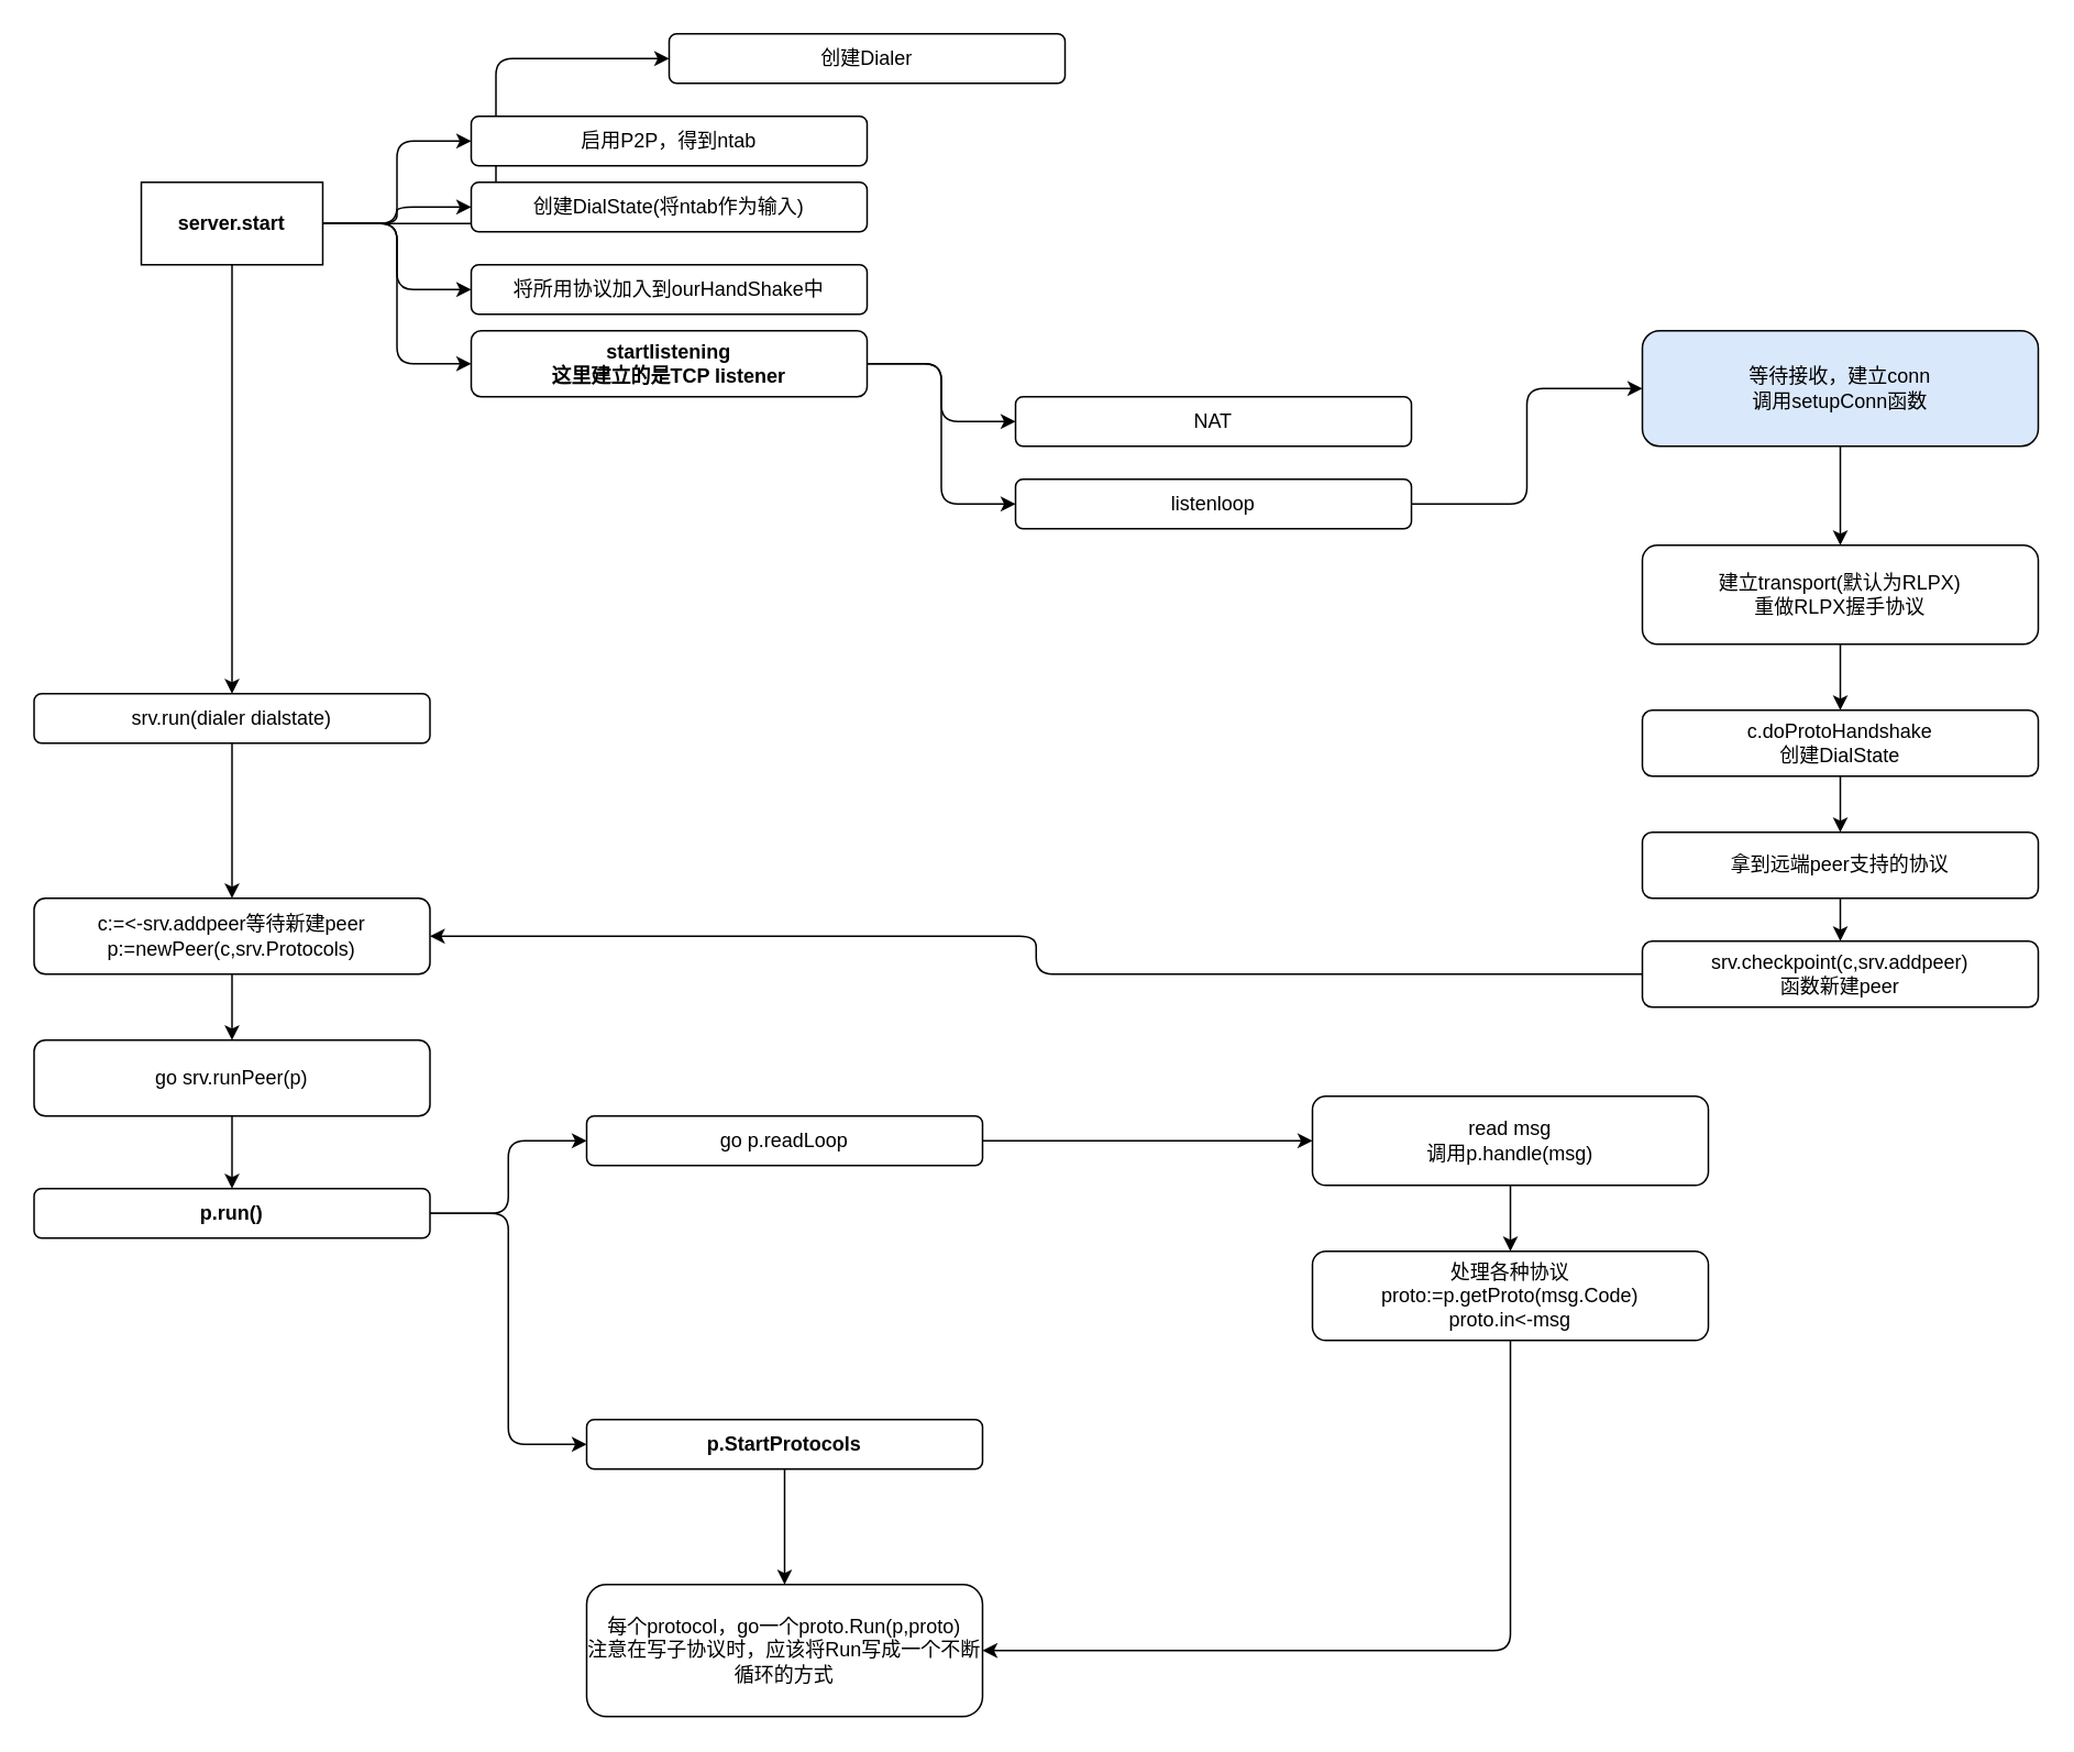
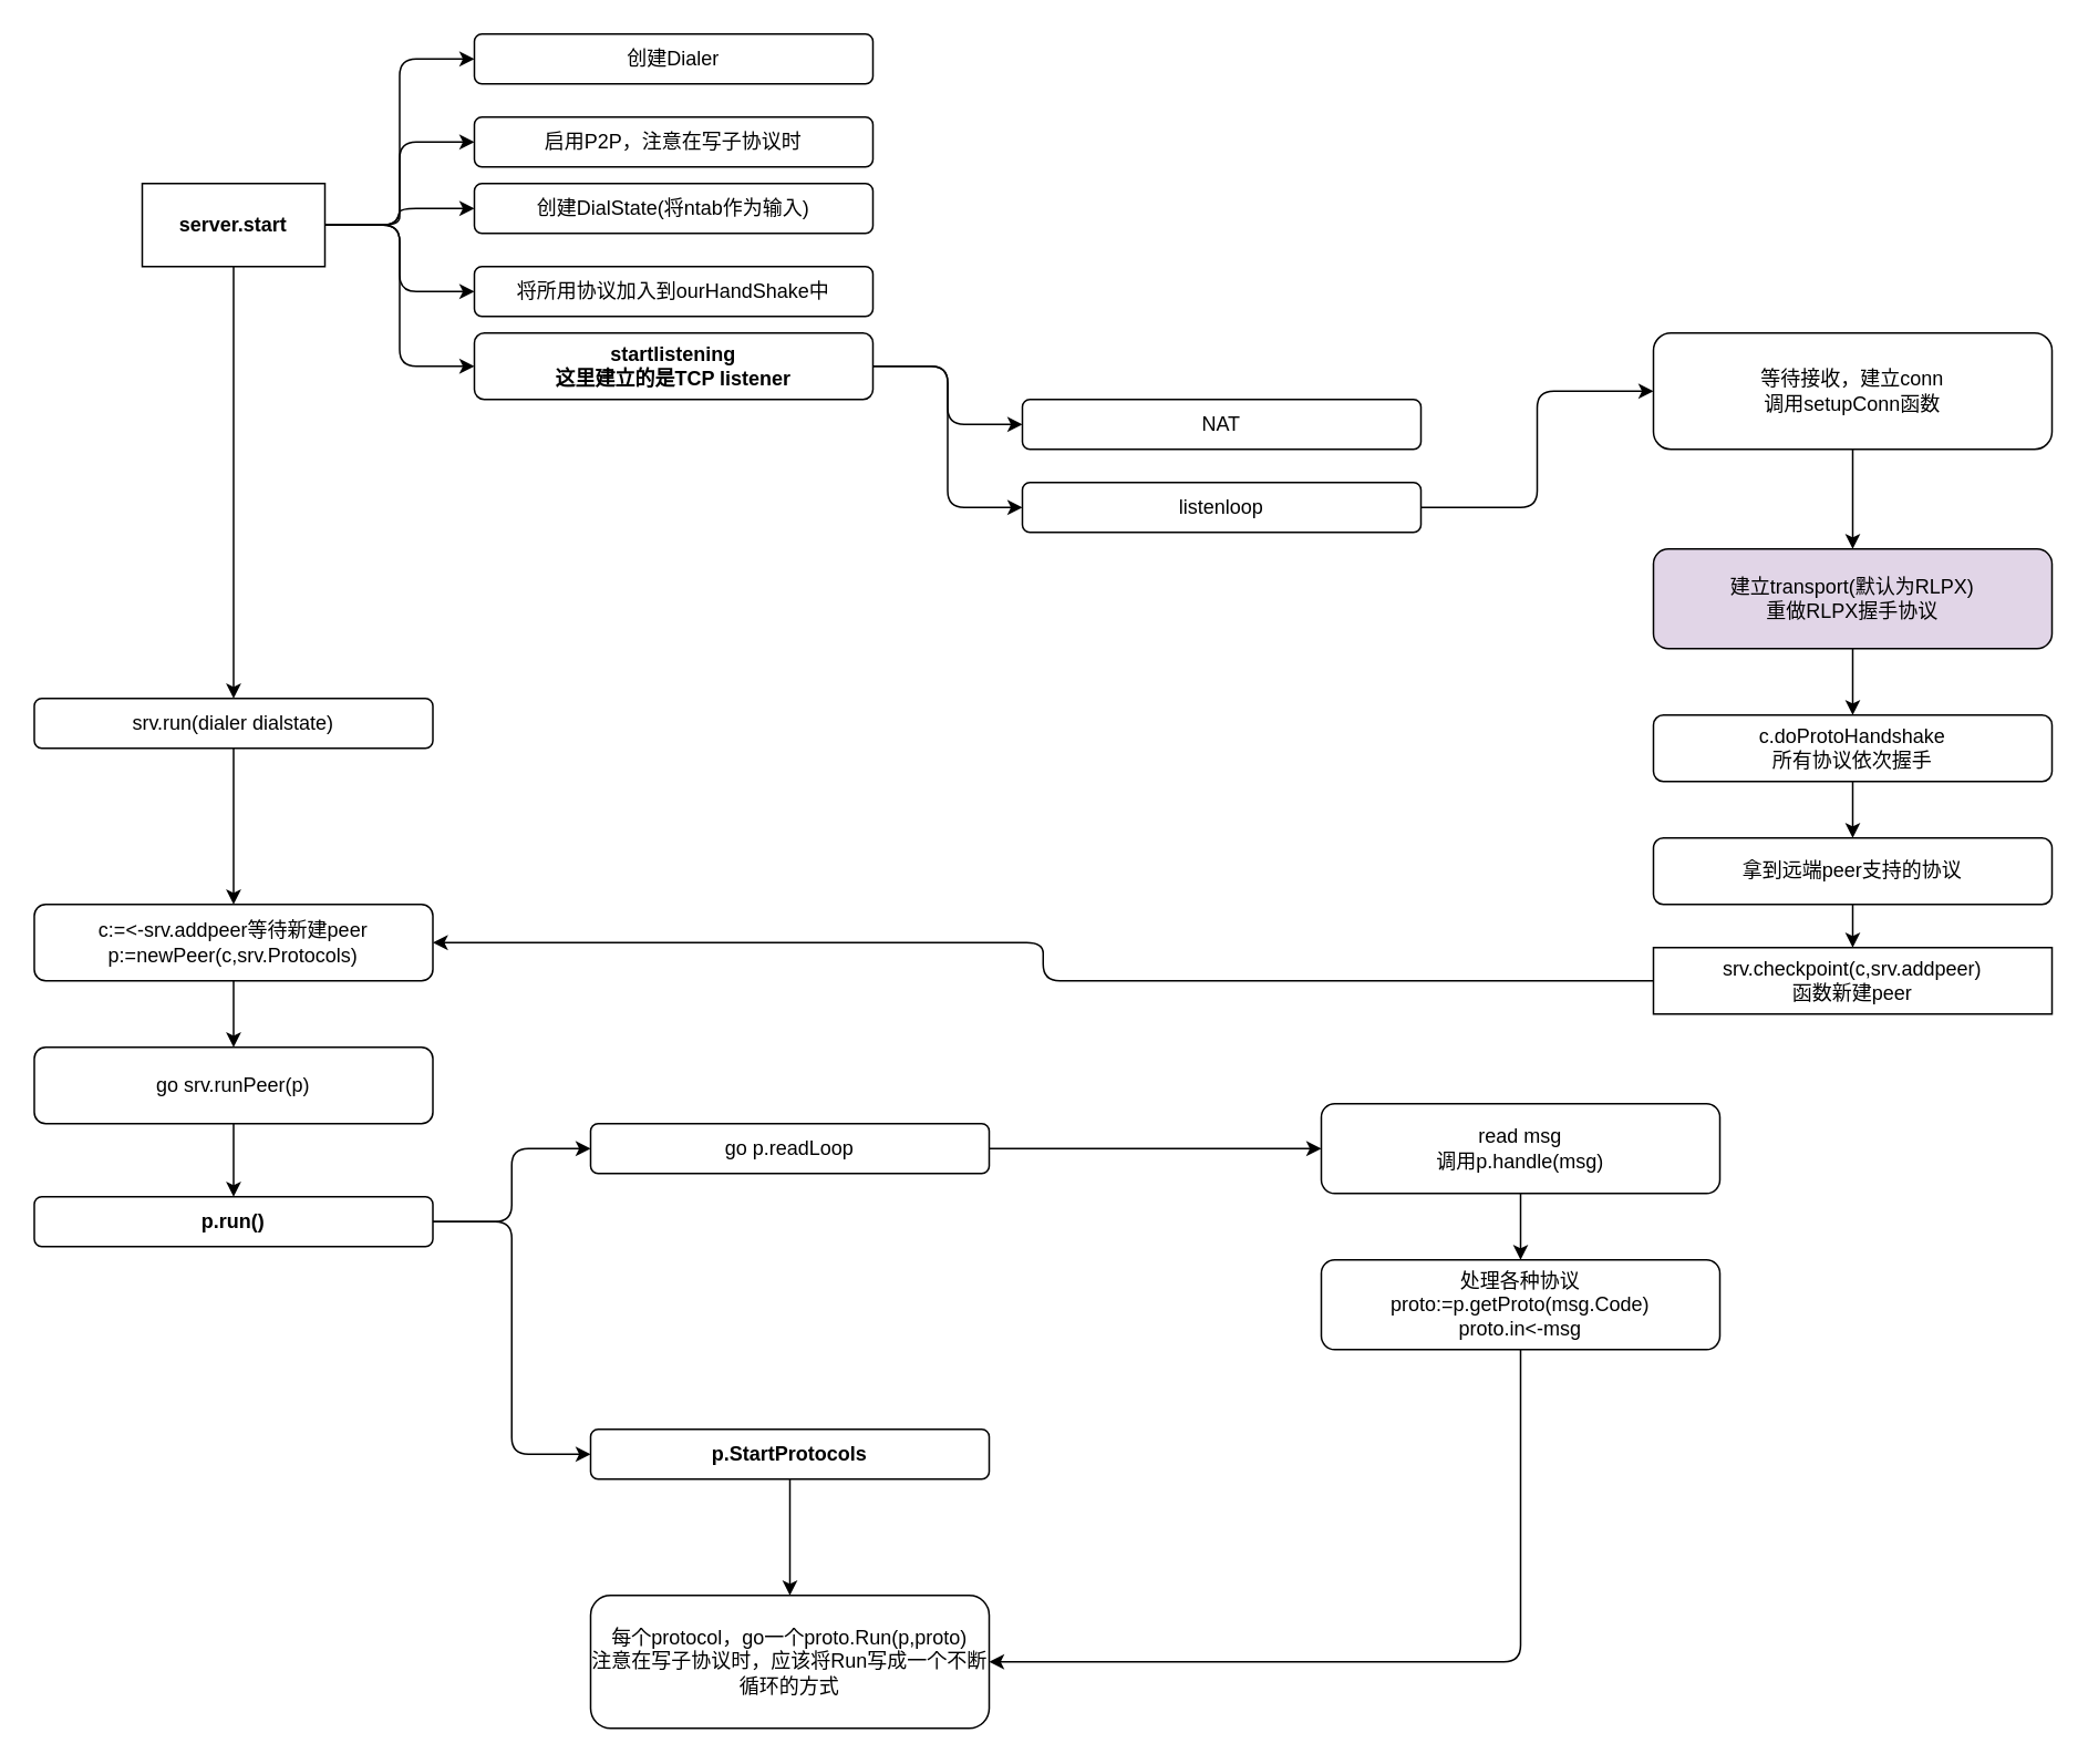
  <mxCell id="0" />
  <mxCell id="1" parent="0" />
  <mxCell id="2" style="edgeStyle=orthogonalEdgeStyle;html=1;exitX=1;exitY=0.5;exitDx=0;exitDy=0;entryX=0;entryY=0.5;entryDx=0;entryDy=0;" parent="1" source="8" target="9" edge="1"><mxGeometry relative="1" as="geometry" /></mxCell>
  <mxCell id="3" style="edgeStyle=orthogonalEdgeStyle;html=1;entryX=0;entryY=0.5;entryDx=0;entryDy=0;exitX=1;exitY=0.5;exitDx=0;exitDy=0;" parent="1" source="8" target="10" edge="1"><mxGeometry relative="1" as="geometry" /></mxCell>
  <mxCell id="4" style="edgeStyle=orthogonalEdgeStyle;html=1;exitX=1;exitY=0.5;exitDx=0;exitDy=0;entryX=0;entryY=0.5;entryDx=0;entryDy=0;" parent="1" source="8" target="11" edge="1"><mxGeometry relative="1" as="geometry" /></mxCell>
  <mxCell id="5" style="edgeStyle=orthogonalEdgeStyle;html=1;exitX=1;exitY=0.5;exitDx=0;exitDy=0;entryX=0;entryY=0.5;entryDx=0;entryDy=0;" parent="1" source="8" target="12" edge="1"><mxGeometry relative="1" as="geometry" /></mxCell>
  <mxCell id="6" style="edgeStyle=orthogonalEdgeStyle;html=1;exitX=1;exitY=0.5;exitDx=0;exitDy=0;entryX=0;entryY=0.5;entryDx=0;entryDy=0;" parent="1" source="8" target="15" edge="1"><mxGeometry relative="1" as="geometry" /></mxCell>
  <mxCell id="7" style="edgeStyle=none;html=1;exitX=0.5;exitY=1;exitDx=0;exitDy=0;entryX=0.5;entryY=0;entryDx=0;entryDy=0;" parent="1" source="8" target="17" edge="1"><mxGeometry relative="1" as="geometry" /></mxCell>
  <mxCell id="8" value="&lt;b&gt;server.start&lt;/b&gt;" style="rounded=0;whiteSpace=wrap;html=1;" parent="1" vertex="1"><mxGeometry x="85" y="110" width="110" height="50" as="geometry" /></mxCell>
- <mxCell id="9" value="创建Dialer" style="rounded=1;whiteSpace=wrap;html=1;" parent="1" vertex="1"><mxGeometry x="405" y="20" width="240" height="30" as="geometry" /></mxCell>
- <mxCell id="10" value="启用P2P，得到ntab" style="rounded=1;whiteSpace=wrap;html=1;" parent="1" vertex="1"><mxGeometry x="285" y="70" width="240" height="30" as="geometry" /></mxCell>
+ <mxCell id="9" value="创建Dialer" style="rounded=1;whiteSpace=wrap;html=1;" parent="1" vertex="1"><mxGeometry x="285" y="20" width="240" height="30" as="geometry" /></mxCell>
+ <mxCell id="10" value="启用P2P，注意在写子协议时" style="rounded=1;whiteSpace=wrap;html=1;" parent="1" vertex="1"><mxGeometry x="285" y="70" width="240" height="30" as="geometry" /></mxCell>
  <mxCell id="11" value="创建DialState(将ntab作为输入)" style="rounded=1;whiteSpace=wrap;html=1;" parent="1" vertex="1"><mxGeometry x="285" y="110" width="240" height="30" as="geometry" /></mxCell>
  <mxCell id="12" value="将所用协议加入到ourHandShake中" style="rounded=1;whiteSpace=wrap;html=1;" parent="1" vertex="1"><mxGeometry x="285" y="160" width="240" height="30" as="geometry" /></mxCell>
  <mxCell id="13" style="edgeStyle=orthogonalEdgeStyle;html=1;exitX=1;exitY=0.5;exitDx=0;exitDy=0;entryX=0;entryY=0.5;entryDx=0;entryDy=0;" parent="1" source="15" target="19" edge="1"><mxGeometry relative="1" as="geometry" /></mxCell>
  <mxCell id="14" style="edgeStyle=orthogonalEdgeStyle;html=1;exitX=1;exitY=0.5;exitDx=0;exitDy=0;entryX=0;entryY=0.5;entryDx=0;entryDy=0;" parent="1" source="15" target="20" edge="1"><mxGeometry relative="1" as="geometry" /></mxCell>
  <mxCell id="15" value="&lt;b&gt;startlistening&lt;br&gt;这里建立的是TCP listener&lt;br&gt;&lt;/b&gt;" style="rounded=1;whiteSpace=wrap;html=1;" parent="1" vertex="1"><mxGeometry x="285" y="200" width="240" height="40" as="geometry" /></mxCell>
  <mxCell id="16" style="edgeStyle=orthogonalEdgeStyle;html=1;exitX=0.5;exitY=1;exitDx=0;exitDy=0;entryX=0.5;entryY=0;entryDx=0;entryDy=0;" parent="1" source="17" target="32" edge="1"><mxGeometry relative="1" as="geometry" /></mxCell>
  <mxCell id="17" value="srv.run(dialer dialstate)" style="rounded=1;whiteSpace=wrap;html=1;" parent="1" vertex="1"><mxGeometry x="20" y="420" width="240" height="30" as="geometry" /></mxCell>
  <mxCell id="18" style="edgeStyle=orthogonalEdgeStyle;html=1;exitX=1;exitY=0.5;exitDx=0;exitDy=0;entryX=0;entryY=0.5;entryDx=0;entryDy=0;" parent="1" source="19" target="22" edge="1"><mxGeometry relative="1" as="geometry" /></mxCell>
  <mxCell id="19" value="listenloop" style="rounded=1;whiteSpace=wrap;html=1;" parent="1" vertex="1"><mxGeometry x="615" y="290" width="240" height="30" as="geometry" /></mxCell>
  <mxCell id="20" value="NAT" style="rounded=1;whiteSpace=wrap;html=1;" parent="1" vertex="1"><mxGeometry x="615" y="240" width="240" height="30" as="geometry" /></mxCell>
  <mxCell id="21" style="edgeStyle=orthogonalEdgeStyle;html=1;exitX=0.5;exitY=1;exitDx=0;exitDy=0;entryX=0.5;entryY=0;entryDx=0;entryDy=0;" parent="1" source="22" target="24" edge="1"><mxGeometry relative="1" as="geometry" /></mxCell>
- <mxCell id="22" value="等待接收，建立conn&lt;br&gt;调用setupConn函数" style="rounded=1;whiteSpace=wrap;html=1;fillColor=#dae8fc;" parent="1" vertex="1"><mxGeometry x="995" y="200" width="240" height="70" as="geometry" /></mxCell>
+ <mxCell id="22" value="等待接收，建立conn&lt;br&gt;调用setupConn函数" style="rounded=1;whiteSpace=wrap;html=1;" parent="1" vertex="1"><mxGeometry x="995" y="200" width="240" height="70" as="geometry" /></mxCell>
  <mxCell id="23" style="edgeStyle=orthogonalEdgeStyle;html=1;exitX=0.5;exitY=1;exitDx=0;exitDy=0;entryX=0.5;entryY=0;entryDx=0;entryDy=0;" parent="1" source="24" target="26" edge="1"><mxGeometry relative="1" as="geometry" /></mxCell>
- <mxCell id="24" value="建立transport(默认为RLPX)&lt;br&gt;重做RLPX握手协议" style="rounded=1;whiteSpace=wrap;html=1;" parent="1" vertex="1"><mxGeometry x="995" y="330" width="240" height="60" as="geometry" /></mxCell>
+ <mxCell id="24" value="建立transport(默认为RLPX)&lt;br&gt;重做RLPX握手协议" style="rounded=1;whiteSpace=wrap;html=1;fillColor=#e1d5e7;" parent="1" vertex="1"><mxGeometry x="995" y="330" width="240" height="60" as="geometry" /></mxCell>
  <mxCell id="25" style="edgeStyle=none;html=1;exitX=0.5;exitY=1;exitDx=0;exitDy=0;entryX=0.5;entryY=0;entryDx=0;entryDy=0;" edge="1" parent="1" source="26" target="28"><mxGeometry relative="1" as="geometry" /></mxCell>
- <mxCell id="26" value="c.doProtoHandshake&lt;br&gt;创建DialState" style="rounded=1;whiteSpace=wrap;html=1;" parent="1" vertex="1"><mxGeometry x="995" y="430" width="240" height="40" as="geometry" /></mxCell>
+ <mxCell id="26" value="c.doProtoHandshake&lt;br&gt;所有协议依次握手" style="rounded=1;whiteSpace=wrap;html=1;" parent="1" vertex="1"><mxGeometry x="995" y="430" width="240" height="40" as="geometry" /></mxCell>
  <mxCell id="27" style="edgeStyle=none;html=1;exitX=0.5;exitY=1;exitDx=0;exitDy=0;entryX=0.5;entryY=0;entryDx=0;entryDy=0;" edge="1" parent="1" source="28" target="30"><mxGeometry relative="1" as="geometry" /></mxCell>
  <mxCell id="28" value="拿到远端peer支持的协议" style="rounded=1;whiteSpace=wrap;html=1;" parent="1" vertex="1"><mxGeometry x="995" y="504" width="240" height="40" as="geometry" /></mxCell>
  <mxCell id="29" style="edgeStyle=orthogonalEdgeStyle;html=1;exitX=0;exitY=0.5;exitDx=0;exitDy=0;entryX=1;entryY=0.5;entryDx=0;entryDy=0;" parent="1" source="30" target="32" edge="1"><mxGeometry relative="1" as="geometry" /></mxCell>
- <mxCell id="30" value="srv.checkpoint(c,srv.addpeer)&lt;br&gt;函数新建peer" style="rounded=1;whiteSpace=wrap;html=1;" parent="1" vertex="1"><mxGeometry x="995" y="570" width="240" height="40" as="geometry" /></mxCell>
+ <mxCell id="30" value="srv.checkpoint(c,srv.addpeer)&lt;br&gt;函数新建peer" style="whiteSpace=wrap;html=1;rounded=0;" parent="1" vertex="1"><mxGeometry x="995" y="570" width="240" height="40" as="geometry" /></mxCell>
  <mxCell id="31" style="edgeStyle=orthogonalEdgeStyle;html=1;exitX=0.5;exitY=1;exitDx=0;exitDy=0;" parent="1" source="32" target="34" edge="1"><mxGeometry relative="1" as="geometry" /></mxCell>
  <mxCell id="32" value="c:=&amp;lt;-srv.addpeer等待新建peer&lt;br&gt;p:=newPeer(c,srv.Protocols)" style="rounded=1;whiteSpace=wrap;html=1;" parent="1" vertex="1"><mxGeometry x="20" y="544" width="240" height="46" as="geometry" /></mxCell>
  <mxCell id="33" style="edgeStyle=orthogonalEdgeStyle;html=1;exitX=0.5;exitY=1;exitDx=0;exitDy=0;entryX=0.5;entryY=0;entryDx=0;entryDy=0;" parent="1" source="34" target="37" edge="1"><mxGeometry relative="1" as="geometry" /></mxCell>
  <mxCell id="34" value="go srv.runPeer(p)" style="rounded=1;whiteSpace=wrap;html=1;" parent="1" vertex="1"><mxGeometry x="20" y="630" width="240" height="46" as="geometry" /></mxCell>
  <mxCell id="35" style="edgeStyle=orthogonalEdgeStyle;html=1;exitX=1;exitY=0.5;exitDx=0;exitDy=0;entryX=0;entryY=0.5;entryDx=0;entryDy=0;" parent="1" source="37" target="39" edge="1"><mxGeometry relative="1" as="geometry" /></mxCell>
  <mxCell id="36" style="edgeStyle=orthogonalEdgeStyle;html=1;exitX=1;exitY=0.5;exitDx=0;exitDy=0;entryX=0;entryY=0.5;entryDx=0;entryDy=0;" parent="1" source="37" target="41" edge="1"><mxGeometry relative="1" as="geometry" /></mxCell>
  <mxCell id="37" value="&lt;b&gt;p.run()&lt;/b&gt;" style="rounded=1;whiteSpace=wrap;html=1;" parent="1" vertex="1"><mxGeometry x="20" y="720" width="240" height="30" as="geometry" /></mxCell>
  <mxCell id="38" style="edgeStyle=orthogonalEdgeStyle;html=1;exitX=1;exitY=0.5;exitDx=0;exitDy=0;entryX=0;entryY=0.5;entryDx=0;entryDy=0;" parent="1" source="39" target="43" edge="1"><mxGeometry relative="1" as="geometry" /></mxCell>
  <mxCell id="39" value="go p.readLoop" style="rounded=1;whiteSpace=wrap;html=1;" parent="1" vertex="1"><mxGeometry x="355" y="676" width="240" height="30" as="geometry" /></mxCell>
  <mxCell id="40" style="edgeStyle=orthogonalEdgeStyle;html=1;exitX=0.5;exitY=1;exitDx=0;exitDy=0;entryX=0.5;entryY=0;entryDx=0;entryDy=0;" parent="1" source="41" target="46" edge="1"><mxGeometry relative="1" as="geometry" /></mxCell>
  <mxCell id="41" value="&lt;b&gt;p.StartProtocols&lt;/b&gt;" style="rounded=1;whiteSpace=wrap;html=1;" parent="1" vertex="1"><mxGeometry x="355" y="860" width="240" height="30" as="geometry" /></mxCell>
  <mxCell id="42" style="edgeStyle=orthogonalEdgeStyle;html=1;exitX=0.5;exitY=1;exitDx=0;exitDy=0;entryX=0.5;entryY=0;entryDx=0;entryDy=0;" parent="1" source="43" target="45" edge="1"><mxGeometry relative="1" as="geometry" /></mxCell>
  <mxCell id="43" value="read msg&lt;br&gt;调用p.handle(msg)" style="rounded=1;whiteSpace=wrap;html=1;" parent="1" vertex="1"><mxGeometry x="795" y="664" width="240" height="54" as="geometry" /></mxCell>
  <mxCell id="44" style="edgeStyle=orthogonalEdgeStyle;html=1;exitX=0.5;exitY=1;exitDx=0;exitDy=0;entryX=1;entryY=0.5;entryDx=0;entryDy=0;" parent="1" source="45" target="46" edge="1"><mxGeometry relative="1" as="geometry" /></mxCell>
  <mxCell id="45" value="处理各种协议&lt;br&gt;proto:=p.getProto(msg.Code)&lt;br&gt;proto.in&amp;lt;-msg" style="rounded=1;whiteSpace=wrap;html=1;" parent="1" vertex="1"><mxGeometry x="795" y="758" width="240" height="54" as="geometry" /></mxCell>
  <mxCell id="46" value="每个protocol，go一个proto.Run(p,proto)&lt;br&gt;注意在写子协议时，应该将Run写成一个不断循环的方式" style="rounded=1;whiteSpace=wrap;html=1;" parent="1" vertex="1"><mxGeometry x="355" y="960" width="240" height="80" as="geometry" /></mxCell>
